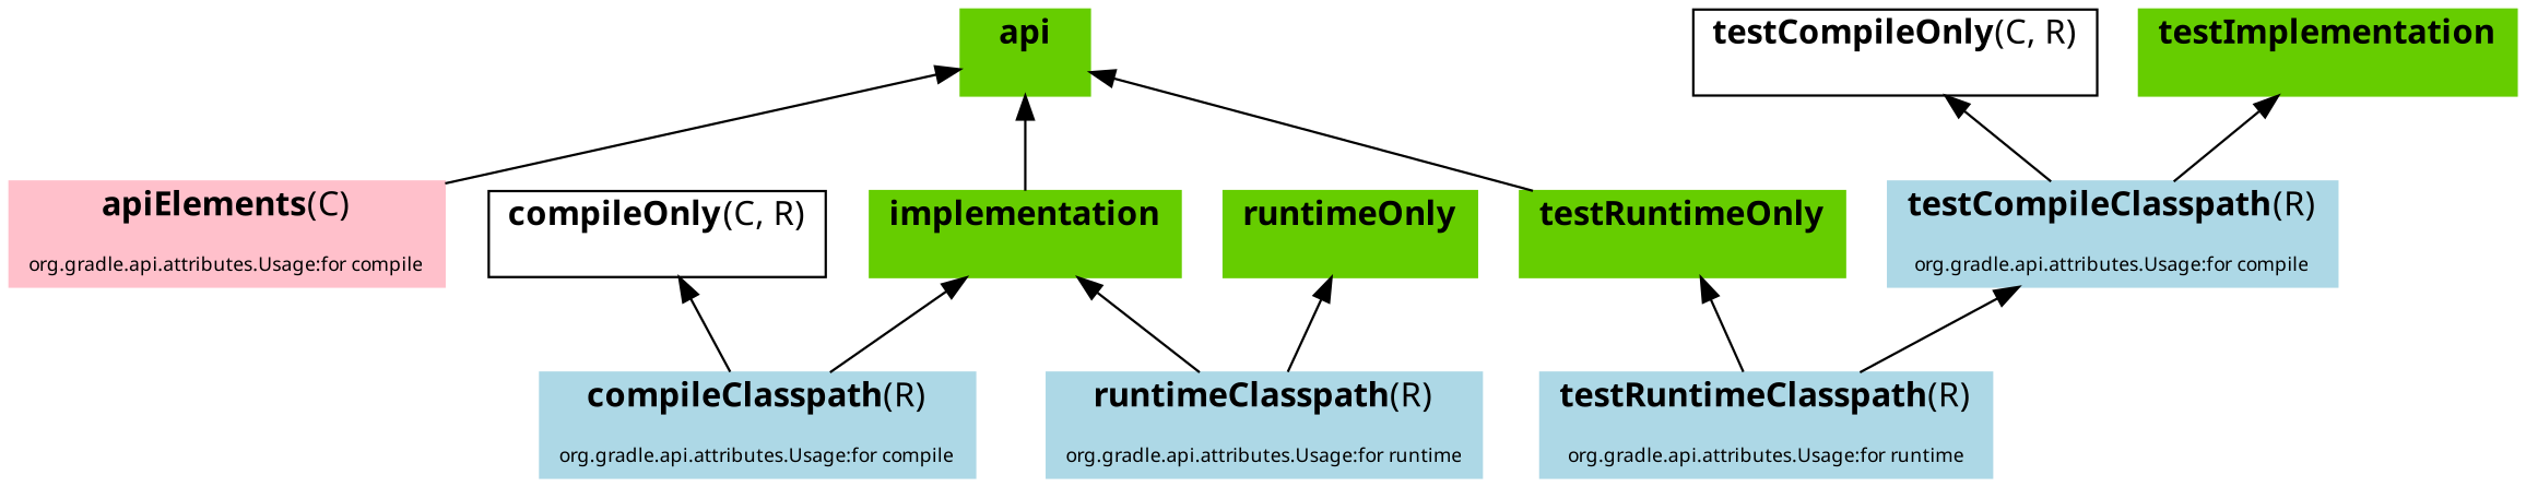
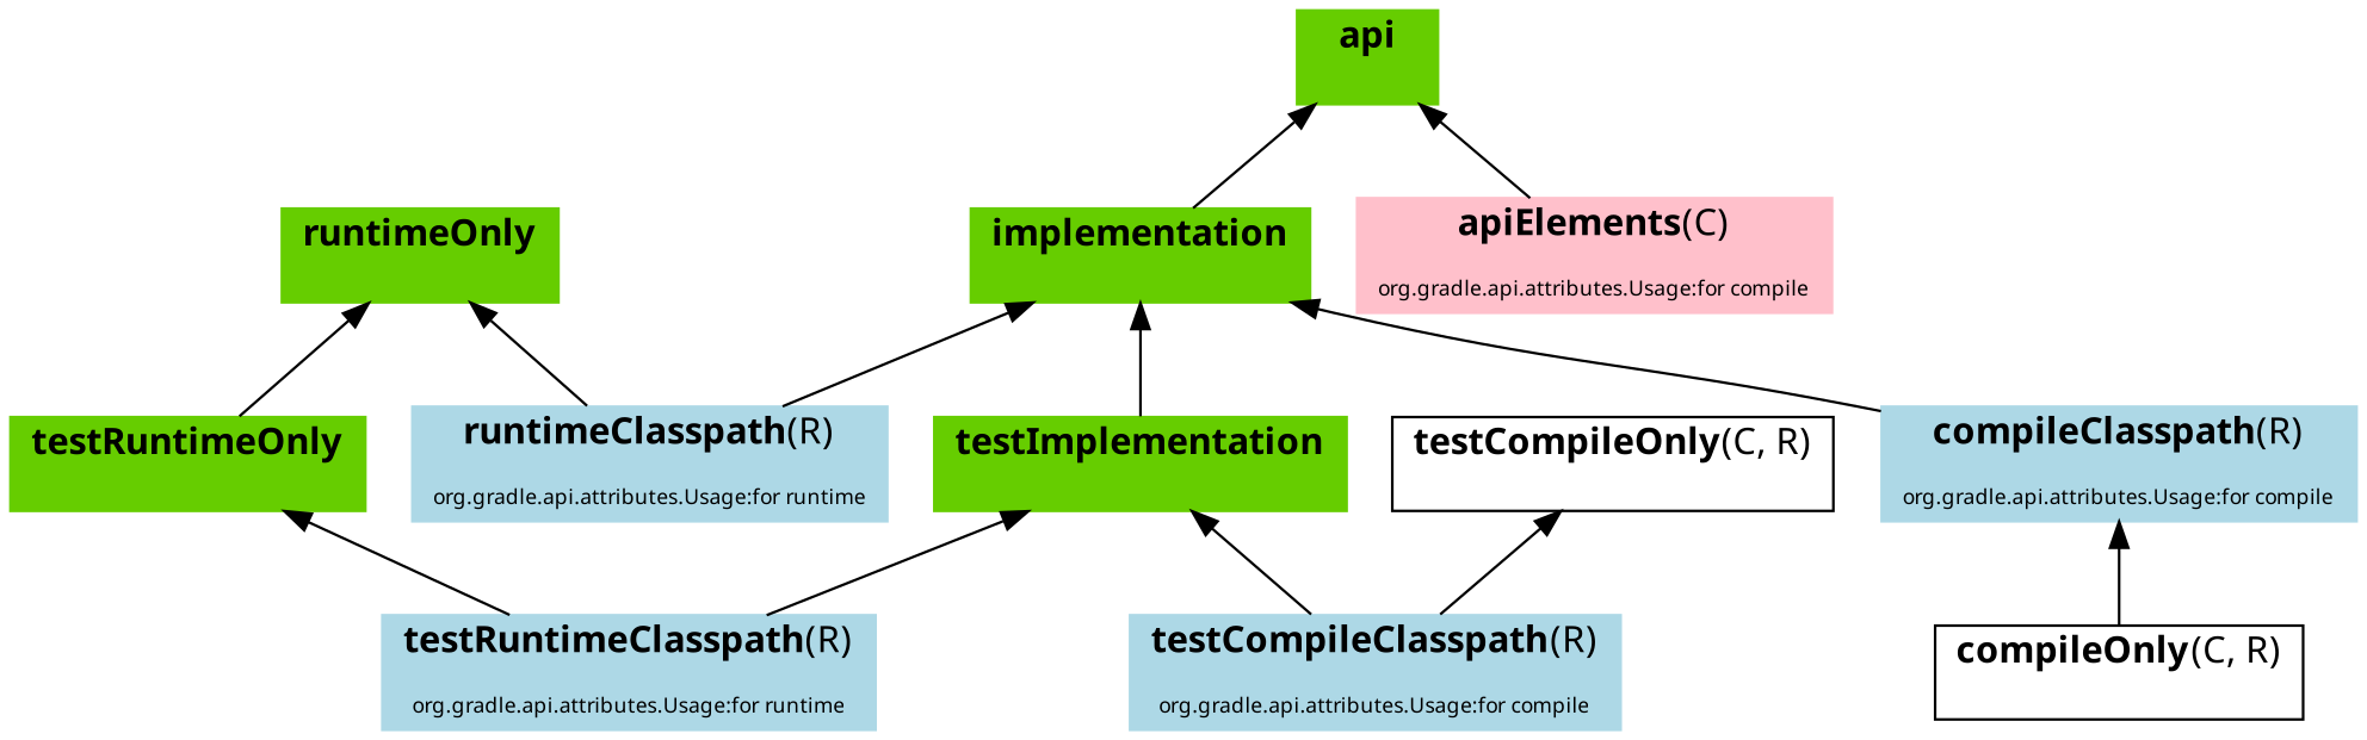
  digraph {
    fontname=Meera
    rankdir=BT
    node [bgcolor=chartreuse3 color=chartreuse3 fontname=Meera shape=box style=filled]
    edge [fontname=Meera]
    n1 [bgcolor=pink color=pink label=<<B>apiElements</B>(C)<BR/><BR/><FONT POINT-SIZE="8">org.gradle.api.attributes.Usage:for compile</FONT>>]
    n2 [label=<<B>api</B><BR/><BR/>>]
    n3 [bgcolor=lightblue color=lightblue label=<<B>compileClasspath</B>(R)<BR/><BR/><FONT POINT-SIZE="8">org.gradle.api.attributes.Usage:for compile</FONT>>]
    n4 [label=<<B>compileOnly</B>(C, R)<BR/><BR/>> bgcolor="" color="" style=""]
    n5 [label=<<B>implementation</B><BR/><BR/>>]
    n6 [bgcolor=lightblue color=lightblue label=<<B>runtimeClasspath</B>(R)<BR/><BR/><FONT POINT-SIZE="8">org.gradle.api.attributes.Usage:for runtime</FONT>>]
    n7 [label=<<B>runtimeOnly</B><BR/><BR/>>]
    n8 [bgcolor=lightblue color=lightblue label=<<B>testCompileClasspath</B>(R)<BR/><BR/><FONT POINT-SIZE="8">org.gradle.api.attributes.Usage:for compile</FONT>>]
    n9 [label=<<B>testCompileOnly</B>(C, R)<BR/><BR/>> bgcolor="" color="" style=""]
    n10 [label=<<B>testImplementation</B><BR/><BR/>>]
    n11 [bgcolor=lightblue color=lightblue label=<<B>testRuntimeClasspath</B>(R)<BR/><BR/><FONT POINT-SIZE="8">org.gradle.api.attributes.Usage:for runtime</FONT>>]
    n12 [label=<<B>testRuntimeOnly</B><BR/><BR/>>]
    n1 -> n2
-   n3 -> n4
+   n4 -> n3
    n3 -> n5
    n5 -> n2
    n6 -> n5
    n6 -> n7
    n8 -> n9
    n8 -> n10
-   n11 -> n8
+   n10 -> n5
+   n11 -> n10
    n11 -> n12
-   n12 -> n2
+   n12 -> n7
  }
